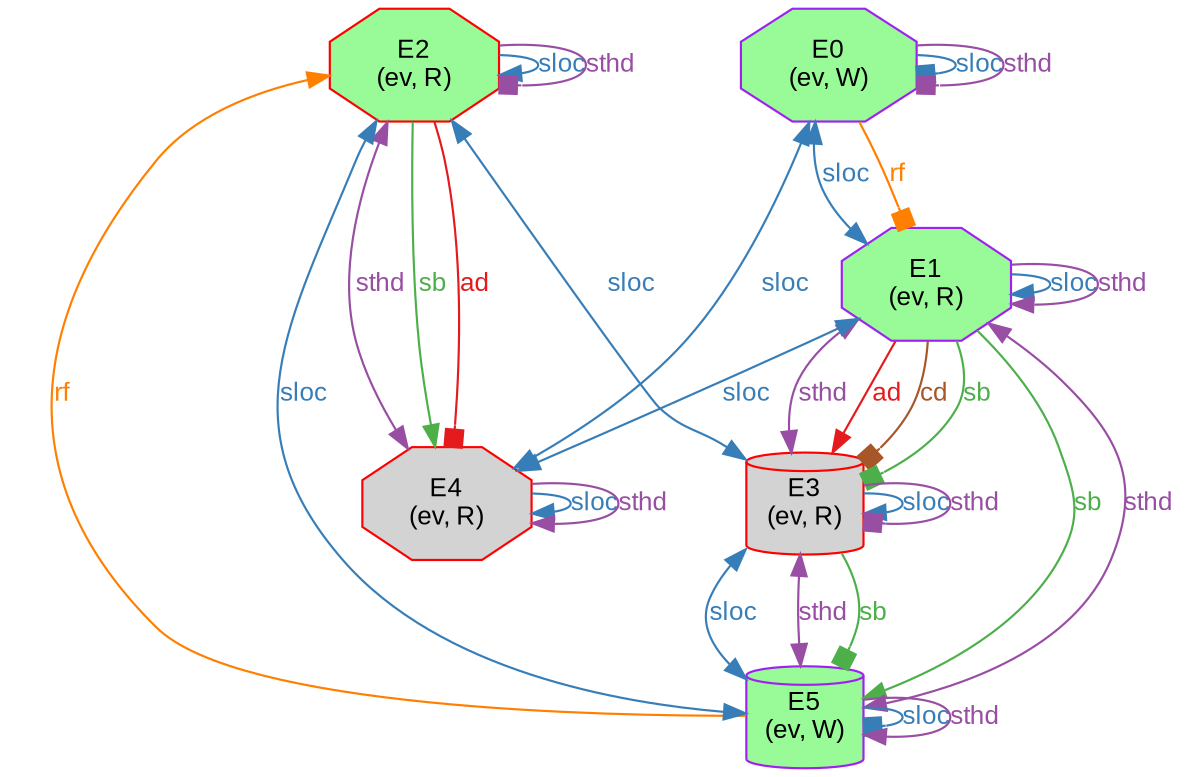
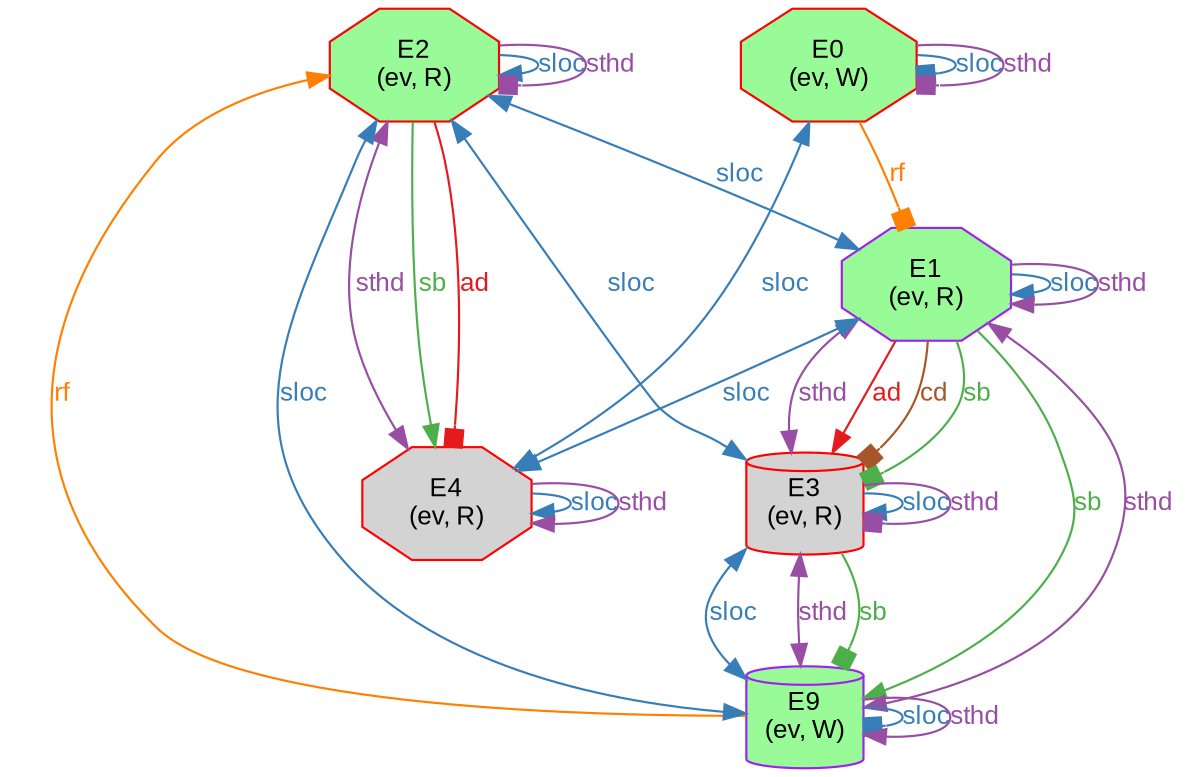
  digraph {
    fontsize=12
    rankdir=TB
    fontname="Liberation Sans"
    node [color=purple fontcolor="#000000" fontsize=12 shape=octagon style="filled, solid" fillcolor=palegreen fontname="Liberation Sans"]
    edge [color="#377eb8" dir=forward fontcolor="#377eb8" fontsize=12 style=solid uuid="<E1, E3>" weight=1 fontname="Liberation Sans"]
    n1 [label="E1\n(ev, R)" uuid=E1]
    n2 [color=red label="E3\n(ev, R)" shape=cylinder uuid=E3 fillcolor=lightgrey]
    n3 [color=red label="E4\n(ev, R)" uuid=E4 fillcolor=lightgrey]
-   n4 [label="E5\n(ev, W)" shape=cylinder uuid=E5]
+   n4 [label="E9\n(ev, W)" shape=cylinder uuid=E5]
    n5 [color=red label="E2\n(ev, R)" uuid=E2]
-   n6 [label="E0\n(ev, W)" uuid=E0]
+   n6 [color=red label="E0\n(ev, W)" uuid=E0]
    n1 -> n1 [label=sloc uuid="<E1, E1>" arrowhead=normal]
    n1 -> n1 [color="#984ea3" fontcolor="#984ea3" label=sthd uuid="<E1, E1>" arrowhead=normal]
    n1 -> n2 [color="#e41a1c" fontcolor="#e41a1c" label=ad arrowhead=normal]
    n1 -> n2 [color="#a65628" fontcolor="#a65628" label=cd arrowhead=box]
    n1 -> n2 [color="#4daf4a" fontcolor="#4daf4a" label=sb arrowhead=box]
    n1 -> n2 [color="#984ea3" dir=both fontcolor="#984ea3" label=sthd]
    n1 -> n3 [dir=both label=sloc uuid="<E1, E4>"]
    n1 -> n4 [color="#4daf4a" fontcolor="#4daf4a" label=sb uuid="<E1, E5>" arrowhead=normal]
    n1 -> n4 [color="#984ea3" dir=both fontcolor="#984ea3" label=sthd uuid="<E1, E5>"]
    n2 -> n2 [label=sloc uuid="<E3, E3>" arrowhead=normal]
    n2 -> n2 [color="#984ea3" fontcolor="#984ea3" label=sthd uuid="<E3, E3>" arrowhead=box]
    n2 -> n4 [color="#4daf4a" fontcolor="#4daf4a" label=sb uuid="<E3, E5>" arrowhead=box]
    n2 -> n4 [dir=both label=sloc uuid="<E3, E5>"]
    n2 -> n4 [color="#984ea3" dir=both fontcolor="#984ea3" label=sthd uuid="<E3, E5>"]
    n3 -> n3 [label=sloc uuid="<E4, E4>" arrowhead=normal]
    n3 -> n3 [color="#984ea3" fontcolor="#984ea3" label=sthd uuid="<E4, E4>" arrowhead=normal]
    n4 -> n4 [label=sloc uuid="<E5, E5>" arrowhead=box]
    n4 -> n4 [color="#984ea3" fontcolor="#984ea3" label=sthd uuid="<E5, E5>" arrowhead=normal]
    n5 -> n2 [dir=both label=sloc uuid="<E2, E3>"]
    n5 -> n3 [color="#e41a1c" fontcolor="#e41a1c" label=ad uuid="<E2, E4>" arrowhead=box]
    n5 -> n3 [color="#4daf4a" fontcolor="#4daf4a" label=sb uuid="<E2, E4>" arrowhead=normal]
    n5 -> n3 [color="#984ea3" dir=both fontcolor="#984ea3" label=sthd uuid="<E2, E4>"]
    n5 -> n4 [color="#ff7f00" dir=back fontcolor="#ff7f00" label=rf uuid="<E5, E2>"]
    n5 -> n4 [dir=both label=sloc uuid="<E2, E5>"]
    n5 -> n5 [label=sloc uuid="<E2, E2>" arrowhead=normal]
    n5 -> n5 [color="#984ea3" fontcolor="#984ea3" label=sthd uuid="<E2, E2>" arrowhead=box]
    n6 -> n1 [color="#ff7f00" fontcolor="#ff7f00" label=rf uuid="<E0, E1>" arrowhead=box]
-   n6 -> n1 [dir=both label=sloc uuid="<E0, E1>"]
+   n5 -> n1 [dir=both label=sloc uuid="<E0, E1>"]
    n6 -> n3 [dir=both label=sloc uuid="<E0, E4>"]
    n6 -> n6 [label=sloc uuid="<E0, E0>" arrowhead=box]
    n6 -> n6 [color="#984ea3" fontcolor="#984ea3" label=sthd uuid="<E0, E0>" arrowhead=box]
  }
